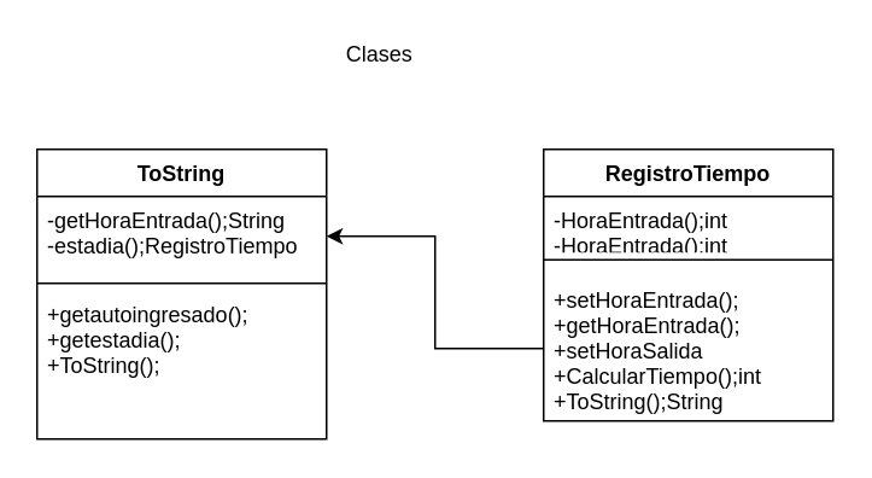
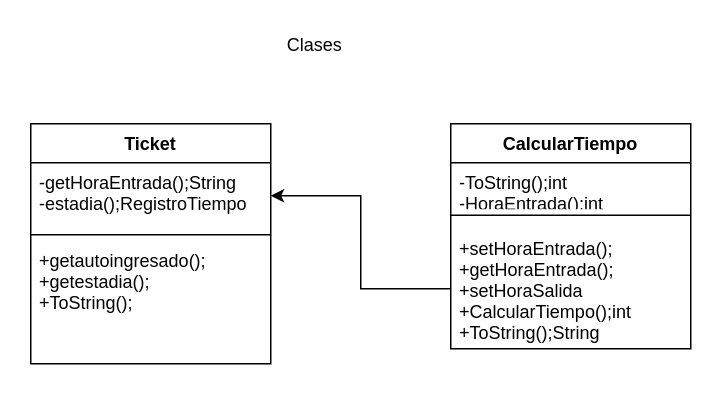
  <mxCell id="0" />
  <mxCell id="1" parent="0" />
- <mxCell id="2" value="ToString" style="swimlane;fontStyle=1;align=center;verticalAlign=top;childLayout=stackLayout;horizontal=1;startSize=26;horizontalStack=0;resizeParent=1;resizeParentMax=0;resizeLast=0;collapsible=1;marginBottom=0;" vertex="1" parent="1"><mxGeometry x="20" y="82" width="160" height="160" as="geometry" /></mxCell>
+ <mxCell id="2" value="Ticket" style="swimlane;fontStyle=1;align=center;verticalAlign=top;childLayout=stackLayout;horizontal=1;startSize=26;horizontalStack=0;resizeParent=1;resizeParentMax=0;resizeLast=0;collapsible=1;marginBottom=0;" vertex="1" parent="1"><mxGeometry x="20" y="82" width="160" height="160" as="geometry" /></mxCell>
  <mxCell id="3" value="-getHoraEntrada();String&#10;-estadia();RegistroTiempo" style="text;strokeColor=none;fillColor=none;align=left;verticalAlign=top;spacingLeft=4;spacingRight=4;overflow=hidden;rotatable=0;points=[[0,0.5],[1,0.5]];portConstraint=eastwest;" vertex="1" parent="2"><mxGeometry y="26" width="160" height="44" as="geometry" /></mxCell>
  <mxCell id="4" value="" style="line;strokeWidth=1;fillColor=none;align=left;verticalAlign=middle;spacingTop=-1;spacingLeft=3;spacingRight=3;rotatable=0;labelPosition=right;points=[];portConstraint=eastwest;" vertex="1" parent="2"><mxGeometry y="70" width="160" height="8" as="geometry" /></mxCell>
  <mxCell id="5" value="+getautoingresado();&#10;+getestadia();&#10;+ToString();" style="text;strokeColor=none;fillColor=none;align=left;verticalAlign=top;spacingLeft=4;spacingRight=4;overflow=hidden;rotatable=0;points=[[0,0.5],[1,0.5]];portConstraint=eastwest;" vertex="1" parent="2"><mxGeometry y="78" width="160" height="82" as="geometry" /></mxCell>
- <mxCell id="6" value="RegistroTiempo" style="swimlane;fontStyle=1;align=center;verticalAlign=top;childLayout=stackLayout;horizontal=1;startSize=26;horizontalStack=0;resizeParent=1;resizeParentMax=0;resizeLast=0;collapsible=1;marginBottom=0;" vertex="1" parent="1"><mxGeometry x="300" y="82" width="160" height="150" as="geometry" /></mxCell>
- <mxCell id="7" value="-HoraEntrada();int&#10;-HoraEntrada();int" style="text;strokeColor=none;fillColor=none;align=left;verticalAlign=top;spacingLeft=4;spacingRight=4;overflow=hidden;rotatable=0;points=[[0,0.5],[1,0.5]];portConstraint=eastwest;" vertex="1" parent="6"><mxGeometry y="26" width="160" height="26" as="geometry" /></mxCell>
+ <mxCell id="6" value="CalcularTiempo" style="swimlane;fontStyle=1;align=center;verticalAlign=top;childLayout=stackLayout;horizontal=1;startSize=26;horizontalStack=0;resizeParent=1;resizeParentMax=0;resizeLast=0;collapsible=1;marginBottom=0;" vertex="1" parent="1"><mxGeometry x="300" y="82" width="160" height="150" as="geometry" /></mxCell>
+ <mxCell id="7" value="-ToString();int&#10;-HoraEntrada();int" style="text;strokeColor=none;fillColor=none;align=left;verticalAlign=top;spacingLeft=4;spacingRight=4;overflow=hidden;rotatable=0;points=[[0,0.5],[1,0.5]];portConstraint=eastwest;" vertex="1" parent="6"><mxGeometry y="26" width="160" height="26" as="geometry" /></mxCell>
  <mxCell id="8" value="" style="line;strokeWidth=1;fillColor=none;align=left;verticalAlign=middle;spacingTop=-1;spacingLeft=3;spacingRight=3;rotatable=0;labelPosition=right;points=[];portConstraint=eastwest;" vertex="1" parent="6"><mxGeometry y="52" width="160" height="18" as="geometry" /></mxCell>
  <mxCell id="9" value="+setHoraEntrada();&#10;+getHoraEntrada();&#10;+setHoraSalida&#10;+CalcularTiempo();int&#10;+ToString();String" style="text;strokeColor=none;fillColor=none;align=left;verticalAlign=top;spacingLeft=4;spacingRight=4;overflow=hidden;rotatable=0;points=[[0,0.5],[1,0.5]];portConstraint=eastwest;" vertex="1" parent="6"><mxGeometry y="70" width="160" height="80" as="geometry" /></mxCell>
  <mxCell id="10" style="edgeStyle=orthogonalEdgeStyle;rounded=0;orthogonalLoop=1;jettySize=auto;html=1;exitX=0;exitY=0.5;exitDx=0;exitDy=0;entryX=1;entryY=0.5;entryDx=0;entryDy=0;" edge="1" parent="1" source="9" target="3"><mxGeometry relative="1" as="geometry" /></mxCell>
  <mxCell id="11" value="Clases" style="text;html=1;align=center;verticalAlign=middle;resizable=0;points=[];autosize=1;" vertex="1" parent="1"><mxGeometry x="184" y="20" width="50" height="20" as="geometry" /></mxCell>
